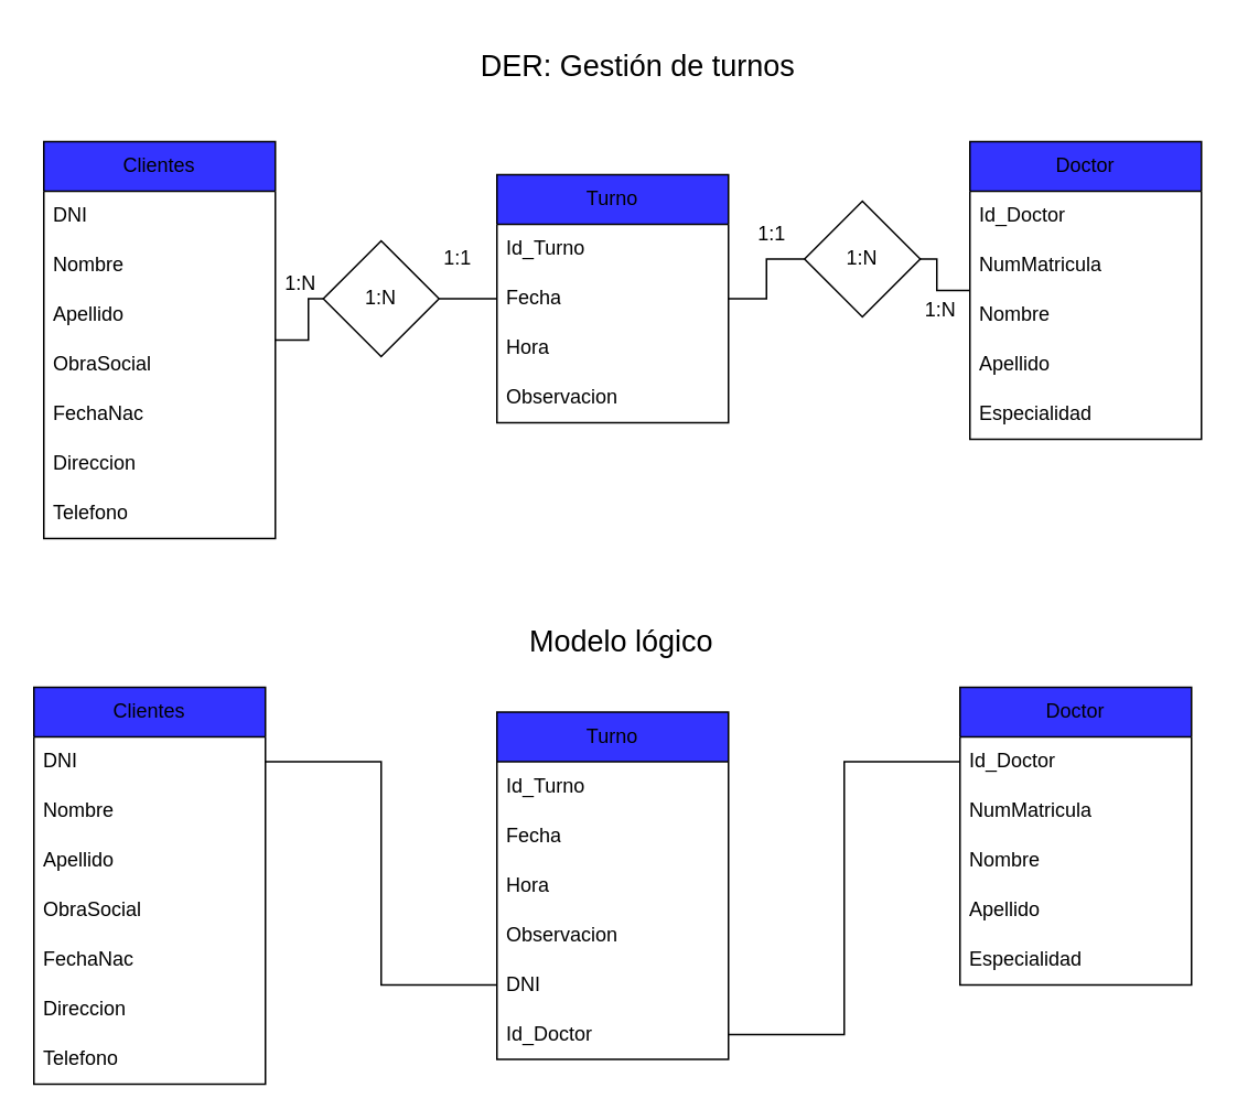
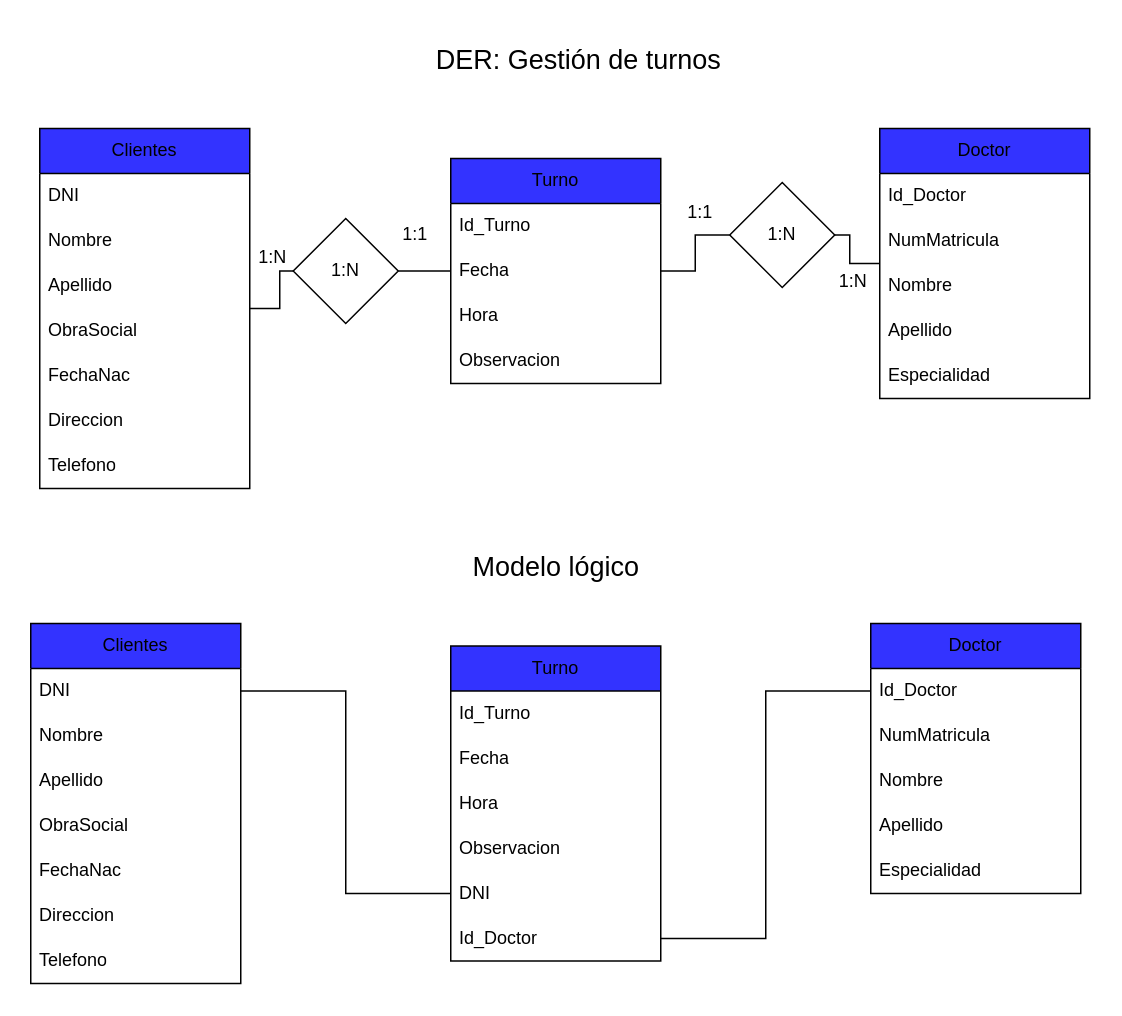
  <mxCell id="0" />
  <mxCell id="1" parent="0" />
  <mxCell id="2" style="edgeStyle=orthogonalEdgeStyle;rounded=0;orthogonalLoop=1;jettySize=auto;html=1;endArrow=none;endFill=0;" parent="1" source="53" target="11" edge="1"><mxGeometry relative="1" as="geometry" /></mxCell>
  <mxCell id="3" value="Clientes" style="swimlane;fontStyle=0;childLayout=stackLayout;horizontal=1;startSize=30;horizontalStack=0;resizeParent=1;resizeParentMax=0;resizeLast=0;collapsible=1;marginBottom=0;whiteSpace=wrap;html=1;fillColor=#3333FF;" parent="1" vertex="1"><mxGeometry x="26" y="85" width="140" height="240" as="geometry" /></mxCell>
  <mxCell id="4" value="DNI" style="text;strokeColor=none;fillColor=none;align=left;verticalAlign=middle;spacingLeft=4;spacingRight=4;overflow=hidden;points=[[0,0.5],[1,0.5]];portConstraint=eastwest;rotatable=0;whiteSpace=wrap;html=1;" parent="3" vertex="1"><mxGeometry y="30" width="140" height="30" as="geometry" /></mxCell>
  <mxCell id="5" value="Nombre" style="text;strokeColor=none;fillColor=none;align=left;verticalAlign=middle;spacingLeft=4;spacingRight=4;overflow=hidden;points=[[0,0.5],[1,0.5]];portConstraint=eastwest;rotatable=0;whiteSpace=wrap;html=1;" parent="3" vertex="1"><mxGeometry y="60" width="140" height="30" as="geometry" /></mxCell>
  <mxCell id="6" value="Apellido" style="text;strokeColor=none;fillColor=none;align=left;verticalAlign=middle;spacingLeft=4;spacingRight=4;overflow=hidden;points=[[0,0.5],[1,0.5]];portConstraint=eastwest;rotatable=0;whiteSpace=wrap;html=1;" parent="3" vertex="1"><mxGeometry y="90" width="140" height="30" as="geometry" /></mxCell>
  <mxCell id="7" value="ObraSocial" style="text;strokeColor=none;fillColor=none;align=left;verticalAlign=middle;spacingLeft=4;spacingRight=4;overflow=hidden;points=[[0,0.5],[1,0.5]];portConstraint=eastwest;rotatable=0;whiteSpace=wrap;html=1;" parent="3" vertex="1"><mxGeometry y="120" width="140" height="30" as="geometry" /></mxCell>
  <mxCell id="8" value="FechaNac" style="text;strokeColor=none;fillColor=none;align=left;verticalAlign=middle;spacingLeft=4;spacingRight=4;overflow=hidden;points=[[0,0.5],[1,0.5]];portConstraint=eastwest;rotatable=0;whiteSpace=wrap;html=1;" parent="3" vertex="1"><mxGeometry y="150" width="140" height="30" as="geometry" /></mxCell>
  <mxCell id="9" value="Direccion" style="text;strokeColor=none;fillColor=none;align=left;verticalAlign=middle;spacingLeft=4;spacingRight=4;overflow=hidden;points=[[0,0.5],[1,0.5]];portConstraint=eastwest;rotatable=0;whiteSpace=wrap;html=1;" parent="3" vertex="1"><mxGeometry y="180" width="140" height="30" as="geometry" /></mxCell>
  <mxCell id="10" value="Telefono" style="text;strokeColor=none;fillColor=none;align=left;verticalAlign=middle;spacingLeft=4;spacingRight=4;overflow=hidden;points=[[0,0.5],[1,0.5]];portConstraint=eastwest;rotatable=0;whiteSpace=wrap;html=1;" parent="3" vertex="1"><mxGeometry y="210" width="140" height="30" as="geometry" /></mxCell>
  <mxCell id="11" value="Turno" style="swimlane;fontStyle=0;childLayout=stackLayout;horizontal=1;startSize=30;horizontalStack=0;resizeParent=1;resizeParentMax=0;resizeLast=0;collapsible=1;marginBottom=0;whiteSpace=wrap;html=1;fillColor=#3333FF;" parent="1" vertex="1"><mxGeometry x="300" y="105" width="140" height="150" as="geometry" /></mxCell>
  <mxCell id="12" value="Id_Turno" style="text;strokeColor=none;fillColor=none;align=left;verticalAlign=middle;spacingLeft=4;spacingRight=4;overflow=hidden;points=[[0,0.5],[1,0.5]];portConstraint=eastwest;rotatable=0;whiteSpace=wrap;html=1;" parent="11" vertex="1"><mxGeometry y="30" width="140" height="30" as="geometry" /></mxCell>
  <mxCell id="13" value="Fecha" style="text;strokeColor=none;fillColor=none;align=left;verticalAlign=middle;spacingLeft=4;spacingRight=4;overflow=hidden;points=[[0,0.5],[1,0.5]];portConstraint=eastwest;rotatable=0;whiteSpace=wrap;html=1;" parent="11" vertex="1"><mxGeometry y="60" width="140" height="30" as="geometry" /></mxCell>
  <mxCell id="14" value="Hora" style="text;strokeColor=none;fillColor=none;align=left;verticalAlign=middle;spacingLeft=4;spacingRight=4;overflow=hidden;points=[[0,0.5],[1,0.5]];portConstraint=eastwest;rotatable=0;whiteSpace=wrap;html=1;" parent="11" vertex="1"><mxGeometry y="90" width="140" height="30" as="geometry" /></mxCell>
  <mxCell id="15" value="Observacion" style="text;strokeColor=none;fillColor=none;align=left;verticalAlign=middle;spacingLeft=4;spacingRight=4;overflow=hidden;points=[[0,0.5],[1,0.5]];portConstraint=eastwest;rotatable=0;whiteSpace=wrap;html=1;" parent="11" vertex="1"><mxGeometry y="120" width="140" height="30" as="geometry" /></mxCell>
  <mxCell id="16" style="edgeStyle=orthogonalEdgeStyle;rounded=0;orthogonalLoop=1;jettySize=auto;html=1;endArrow=none;endFill=0;" parent="1" source="24" target="11" edge="1"><mxGeometry relative="1" as="geometry" /></mxCell>
  <mxCell id="17" value="Doctor" style="swimlane;fontStyle=0;childLayout=stackLayout;horizontal=1;startSize=30;horizontalStack=0;resizeParent=1;resizeParentMax=0;resizeLast=0;collapsible=1;marginBottom=0;whiteSpace=wrap;html=1;fillColor=#3333FF;" parent="1" vertex="1"><mxGeometry x="586" y="85" width="140" height="180" as="geometry" /></mxCell>
  <mxCell id="18" value="Id_Doctor" style="text;strokeColor=none;fillColor=none;align=left;verticalAlign=middle;spacingLeft=4;spacingRight=4;overflow=hidden;points=[[0,0.5],[1,0.5]];portConstraint=eastwest;rotatable=0;whiteSpace=wrap;html=1;" parent="17" vertex="1"><mxGeometry y="30" width="140" height="30" as="geometry" /></mxCell>
  <mxCell id="19" value="NumMatricula" style="text;strokeColor=none;fillColor=none;align=left;verticalAlign=middle;spacingLeft=4;spacingRight=4;overflow=hidden;points=[[0,0.5],[1,0.5]];portConstraint=eastwest;rotatable=0;whiteSpace=wrap;html=1;" parent="17" vertex="1"><mxGeometry y="60" width="140" height="30" as="geometry" /></mxCell>
  <mxCell id="20" value="Nombre" style="text;strokeColor=none;fillColor=none;align=left;verticalAlign=middle;spacingLeft=4;spacingRight=4;overflow=hidden;points=[[0,0.5],[1,0.5]];portConstraint=eastwest;rotatable=0;whiteSpace=wrap;html=1;" parent="17" vertex="1"><mxGeometry y="90" width="140" height="30" as="geometry" /></mxCell>
  <mxCell id="21" value="Apellido" style="text;strokeColor=none;fillColor=none;align=left;verticalAlign=middle;spacingLeft=4;spacingRight=4;overflow=hidden;points=[[0,0.5],[1,0.5]];portConstraint=eastwest;rotatable=0;whiteSpace=wrap;html=1;" parent="17" vertex="1"><mxGeometry y="120" width="140" height="30" as="geometry" /></mxCell>
  <mxCell id="22" value="Especialidad" style="text;strokeColor=none;fillColor=none;align=left;verticalAlign=middle;spacingLeft=4;spacingRight=4;overflow=hidden;points=[[0,0.5],[1,0.5]];portConstraint=eastwest;rotatable=0;whiteSpace=wrap;html=1;" parent="17" vertex="1"><mxGeometry y="150" width="140" height="30" as="geometry" /></mxCell>
  <mxCell id="23" value="" style="edgeStyle=orthogonalEdgeStyle;rounded=0;orthogonalLoop=1;jettySize=auto;html=1;endArrow=none;endFill=0;" parent="1" source="17" target="24" edge="1"><mxGeometry relative="1" as="geometry"><mxPoint x="586" y="175" as="sourcePoint" /><mxPoint x="466" y="145" as="targetPoint" /></mxGeometry></mxCell>
  <mxCell id="24" value="1:N" style="rhombus;whiteSpace=wrap;html=1;" parent="1" vertex="1"><mxGeometry x="486" y="121" width="70" height="70" as="geometry" /></mxCell>
  <mxCell id="25" value="1:N" style="text;html=1;align=center;verticalAlign=middle;resizable=0;points=[];autosize=1;strokeColor=none;fillColor=none;" parent="1" vertex="1"><mxGeometry x="161" y="156" width="40" height="30" as="geometry" /></mxCell>
  <mxCell id="26" value="1:1" style="text;html=1;align=center;verticalAlign=middle;resizable=0;points=[];autosize=1;strokeColor=none;fillColor=none;" parent="1" vertex="1"><mxGeometry x="256" y="141" width="40" height="30" as="geometry" /></mxCell>
  <mxCell id="27" value="1:1" style="text;html=1;align=center;verticalAlign=middle;resizable=0;points=[];autosize=1;strokeColor=none;fillColor=none;" parent="1" vertex="1"><mxGeometry x="446" y="126" width="40" height="30" as="geometry" /></mxCell>
  <mxCell id="28" value="1:N" style="text;html=1;align=center;verticalAlign=middle;resizable=0;points=[];autosize=1;strokeColor=none;fillColor=none;" parent="1" vertex="1"><mxGeometry x="548" y="172" width="40" height="30" as="geometry" /></mxCell>
  <mxCell id="29" value="&lt;font style=&quot;font-size: 18px;&quot;&gt;DER: Gestión de turnos&lt;/font&gt;" style="text;html=1;align=center;verticalAlign=middle;resizable=0;points=[];autosize=1;strokeColor=none;fillColor=none;" parent="1" vertex="1"><mxGeometry x="280" y="20" width="210" height="40" as="geometry" /></mxCell>
- <mxCell id="30" value="&lt;font style=&quot;font-size: 18px;&quot;&gt;Modelo lógico&lt;/font&gt;" style="text;html=1;align=center;verticalAlign=middle;resizable=0;points=[];autosize=1;strokeColor=none;fillColor=none;" parent="1" vertex="1"><mxGeometry x="310" y="368" width="130" height="40" as="geometry" /></mxCell>
+ <mxCell id="30" value="&lt;font style=&quot;font-size: 18px;&quot;&gt;Modelo lógico&lt;/font&gt;" style="text;html=1;align=center;verticalAlign=middle;resizable=0;points=[];autosize=1;strokeColor=none;fillColor=none;" parent="1" vertex="1"><mxGeometry x="305" y="358" width="130" height="40" as="geometry" /></mxCell>
  <mxCell id="31" value="Clientes" style="swimlane;fontStyle=0;childLayout=stackLayout;horizontal=1;startSize=30;horizontalStack=0;resizeParent=1;resizeParentMax=0;resizeLast=0;collapsible=1;marginBottom=0;whiteSpace=wrap;html=1;fillColor=#3333FF;" parent="1" vertex="1"><mxGeometry x="20" y="415" width="140" height="240" as="geometry" /></mxCell>
  <mxCell id="32" value="DNI" style="text;strokeColor=none;fillColor=none;align=left;verticalAlign=middle;spacingLeft=4;spacingRight=4;overflow=hidden;points=[[0,0.5],[1,0.5]];portConstraint=eastwest;rotatable=0;whiteSpace=wrap;html=1;" parent="31" vertex="1"><mxGeometry y="30" width="140" height="30" as="geometry" /></mxCell>
  <mxCell id="33" value="Nombre" style="text;strokeColor=none;fillColor=none;align=left;verticalAlign=middle;spacingLeft=4;spacingRight=4;overflow=hidden;points=[[0,0.5],[1,0.5]];portConstraint=eastwest;rotatable=0;whiteSpace=wrap;html=1;" parent="31" vertex="1"><mxGeometry y="60" width="140" height="30" as="geometry" /></mxCell>
  <mxCell id="34" value="Apellido" style="text;strokeColor=none;fillColor=none;align=left;verticalAlign=middle;spacingLeft=4;spacingRight=4;overflow=hidden;points=[[0,0.5],[1,0.5]];portConstraint=eastwest;rotatable=0;whiteSpace=wrap;html=1;" parent="31" vertex="1"><mxGeometry y="90" width="140" height="30" as="geometry" /></mxCell>
  <mxCell id="35" value="ObraSocial" style="text;strokeColor=none;fillColor=none;align=left;verticalAlign=middle;spacingLeft=4;spacingRight=4;overflow=hidden;points=[[0,0.5],[1,0.5]];portConstraint=eastwest;rotatable=0;whiteSpace=wrap;html=1;" parent="31" vertex="1"><mxGeometry y="120" width="140" height="30" as="geometry" /></mxCell>
  <mxCell id="36" value="FechaNac" style="text;strokeColor=none;fillColor=none;align=left;verticalAlign=middle;spacingLeft=4;spacingRight=4;overflow=hidden;points=[[0,0.5],[1,0.5]];portConstraint=eastwest;rotatable=0;whiteSpace=wrap;html=1;" parent="31" vertex="1"><mxGeometry y="150" width="140" height="30" as="geometry" /></mxCell>
  <mxCell id="37" value="Direccion" style="text;strokeColor=none;fillColor=none;align=left;verticalAlign=middle;spacingLeft=4;spacingRight=4;overflow=hidden;points=[[0,0.5],[1,0.5]];portConstraint=eastwest;rotatable=0;whiteSpace=wrap;html=1;" parent="31" vertex="1"><mxGeometry y="180" width="140" height="30" as="geometry" /></mxCell>
  <mxCell id="38" value="Telefono" style="text;strokeColor=none;fillColor=none;align=left;verticalAlign=middle;spacingLeft=4;spacingRight=4;overflow=hidden;points=[[0,0.5],[1,0.5]];portConstraint=eastwest;rotatable=0;whiteSpace=wrap;html=1;" parent="31" vertex="1"><mxGeometry y="210" width="140" height="30" as="geometry" /></mxCell>
  <mxCell id="39" value="Turno" style="swimlane;fontStyle=0;childLayout=stackLayout;horizontal=1;startSize=30;horizontalStack=0;resizeParent=1;resizeParentMax=0;resizeLast=0;collapsible=1;marginBottom=0;whiteSpace=wrap;html=1;fillColor=#3333FF;" parent="1" vertex="1"><mxGeometry x="300" y="430" width="140" height="210" as="geometry" /></mxCell>
  <mxCell id="40" value="Id_Turno" style="text;strokeColor=none;fillColor=none;align=left;verticalAlign=middle;spacingLeft=4;spacingRight=4;overflow=hidden;points=[[0,0.5],[1,0.5]];portConstraint=eastwest;rotatable=0;whiteSpace=wrap;html=1;" parent="39" vertex="1"><mxGeometry y="30" width="140" height="30" as="geometry" /></mxCell>
  <mxCell id="41" value="Fecha" style="text;strokeColor=none;fillColor=none;align=left;verticalAlign=middle;spacingLeft=4;spacingRight=4;overflow=hidden;points=[[0,0.5],[1,0.5]];portConstraint=eastwest;rotatable=0;whiteSpace=wrap;html=1;" parent="39" vertex="1"><mxGeometry y="60" width="140" height="30" as="geometry" /></mxCell>
  <mxCell id="42" value="Hora" style="text;strokeColor=none;fillColor=none;align=left;verticalAlign=middle;spacingLeft=4;spacingRight=4;overflow=hidden;points=[[0,0.5],[1,0.5]];portConstraint=eastwest;rotatable=0;whiteSpace=wrap;html=1;" parent="39" vertex="1"><mxGeometry y="90" width="140" height="30" as="geometry" /></mxCell>
  <mxCell id="43" value="Observacion" style="text;strokeColor=none;fillColor=none;align=left;verticalAlign=middle;spacingLeft=4;spacingRight=4;overflow=hidden;points=[[0,0.5],[1,0.5]];portConstraint=eastwest;rotatable=0;whiteSpace=wrap;html=1;" parent="39" vertex="1"><mxGeometry y="120" width="140" height="30" as="geometry" /></mxCell>
  <mxCell id="44" value="DNI" style="text;strokeColor=none;fillColor=none;align=left;verticalAlign=middle;spacingLeft=4;spacingRight=4;overflow=hidden;points=[[0,0.5],[1,0.5]];portConstraint=eastwest;rotatable=0;whiteSpace=wrap;html=1;" parent="39" vertex="1"><mxGeometry y="150" width="140" height="30" as="geometry" /></mxCell>
  <mxCell id="45" value="Id_Doctor" style="text;strokeColor=none;fillColor=none;align=left;verticalAlign=middle;spacingLeft=4;spacingRight=4;overflow=hidden;points=[[0,0.5],[1,0.5]];portConstraint=eastwest;rotatable=0;whiteSpace=wrap;html=1;" parent="39" vertex="1"><mxGeometry y="180" width="140" height="30" as="geometry" /></mxCell>
  <mxCell id="46" value="Doctor" style="swimlane;fontStyle=0;childLayout=stackLayout;horizontal=1;startSize=30;horizontalStack=0;resizeParent=1;resizeParentMax=0;resizeLast=0;collapsible=1;marginBottom=0;whiteSpace=wrap;html=1;fillColor=#3333FF;" parent="1" vertex="1"><mxGeometry x="580" y="415" width="140" height="180" as="geometry" /></mxCell>
  <mxCell id="47" value="Id_Doctor" style="text;strokeColor=none;fillColor=none;align=left;verticalAlign=middle;spacingLeft=4;spacingRight=4;overflow=hidden;points=[[0,0.5],[1,0.5]];portConstraint=eastwest;rotatable=0;whiteSpace=wrap;html=1;" parent="46" vertex="1"><mxGeometry y="30" width="140" height="30" as="geometry" /></mxCell>
  <mxCell id="48" value="NumMatricula" style="text;strokeColor=none;fillColor=none;align=left;verticalAlign=middle;spacingLeft=4;spacingRight=4;overflow=hidden;points=[[0,0.5],[1,0.5]];portConstraint=eastwest;rotatable=0;whiteSpace=wrap;html=1;" parent="46" vertex="1"><mxGeometry y="60" width="140" height="30" as="geometry" /></mxCell>
  <mxCell id="49" value="Nombre" style="text;strokeColor=none;fillColor=none;align=left;verticalAlign=middle;spacingLeft=4;spacingRight=4;overflow=hidden;points=[[0,0.5],[1,0.5]];portConstraint=eastwest;rotatable=0;whiteSpace=wrap;html=1;" parent="46" vertex="1"><mxGeometry y="90" width="140" height="30" as="geometry" /></mxCell>
  <mxCell id="50" value="Apellido" style="text;strokeColor=none;fillColor=none;align=left;verticalAlign=middle;spacingLeft=4;spacingRight=4;overflow=hidden;points=[[0,0.5],[1,0.5]];portConstraint=eastwest;rotatable=0;whiteSpace=wrap;html=1;" parent="46" vertex="1"><mxGeometry y="120" width="140" height="30" as="geometry" /></mxCell>
  <mxCell id="51" value="Especialidad" style="text;strokeColor=none;fillColor=none;align=left;verticalAlign=middle;spacingLeft=4;spacingRight=4;overflow=hidden;points=[[0,0.5],[1,0.5]];portConstraint=eastwest;rotatable=0;whiteSpace=wrap;html=1;" parent="46" vertex="1"><mxGeometry y="150" width="140" height="30" as="geometry" /></mxCell>
  <mxCell id="52" value="" style="edgeStyle=orthogonalEdgeStyle;rounded=0;orthogonalLoop=1;jettySize=auto;html=1;endArrow=none;endFill=0;" parent="1" source="3" target="53" edge="1"><mxGeometry relative="1" as="geometry"><mxPoint x="166" y="205" as="sourcePoint" /><mxPoint x="300" y="145" as="targetPoint" /></mxGeometry></mxCell>
  <mxCell id="53" value="1:N" style="rhombus;whiteSpace=wrap;html=1;" parent="1" vertex="1"><mxGeometry x="195" y="145" width="70" height="70" as="geometry" /></mxCell>
  <mxCell id="54" style="edgeStyle=orthogonalEdgeStyle;rounded=0;orthogonalLoop=1;jettySize=auto;html=1;endArrow=none;endFill=0;" parent="1" source="45" target="47" edge="1"><mxGeometry relative="1" as="geometry" /></mxCell>
  <mxCell id="55" style="edgeStyle=orthogonalEdgeStyle;rounded=0;orthogonalLoop=1;jettySize=auto;html=1;endArrow=none;endFill=0;" parent="1" source="44" target="32" edge="1"><mxGeometry relative="1" as="geometry" /></mxCell>
